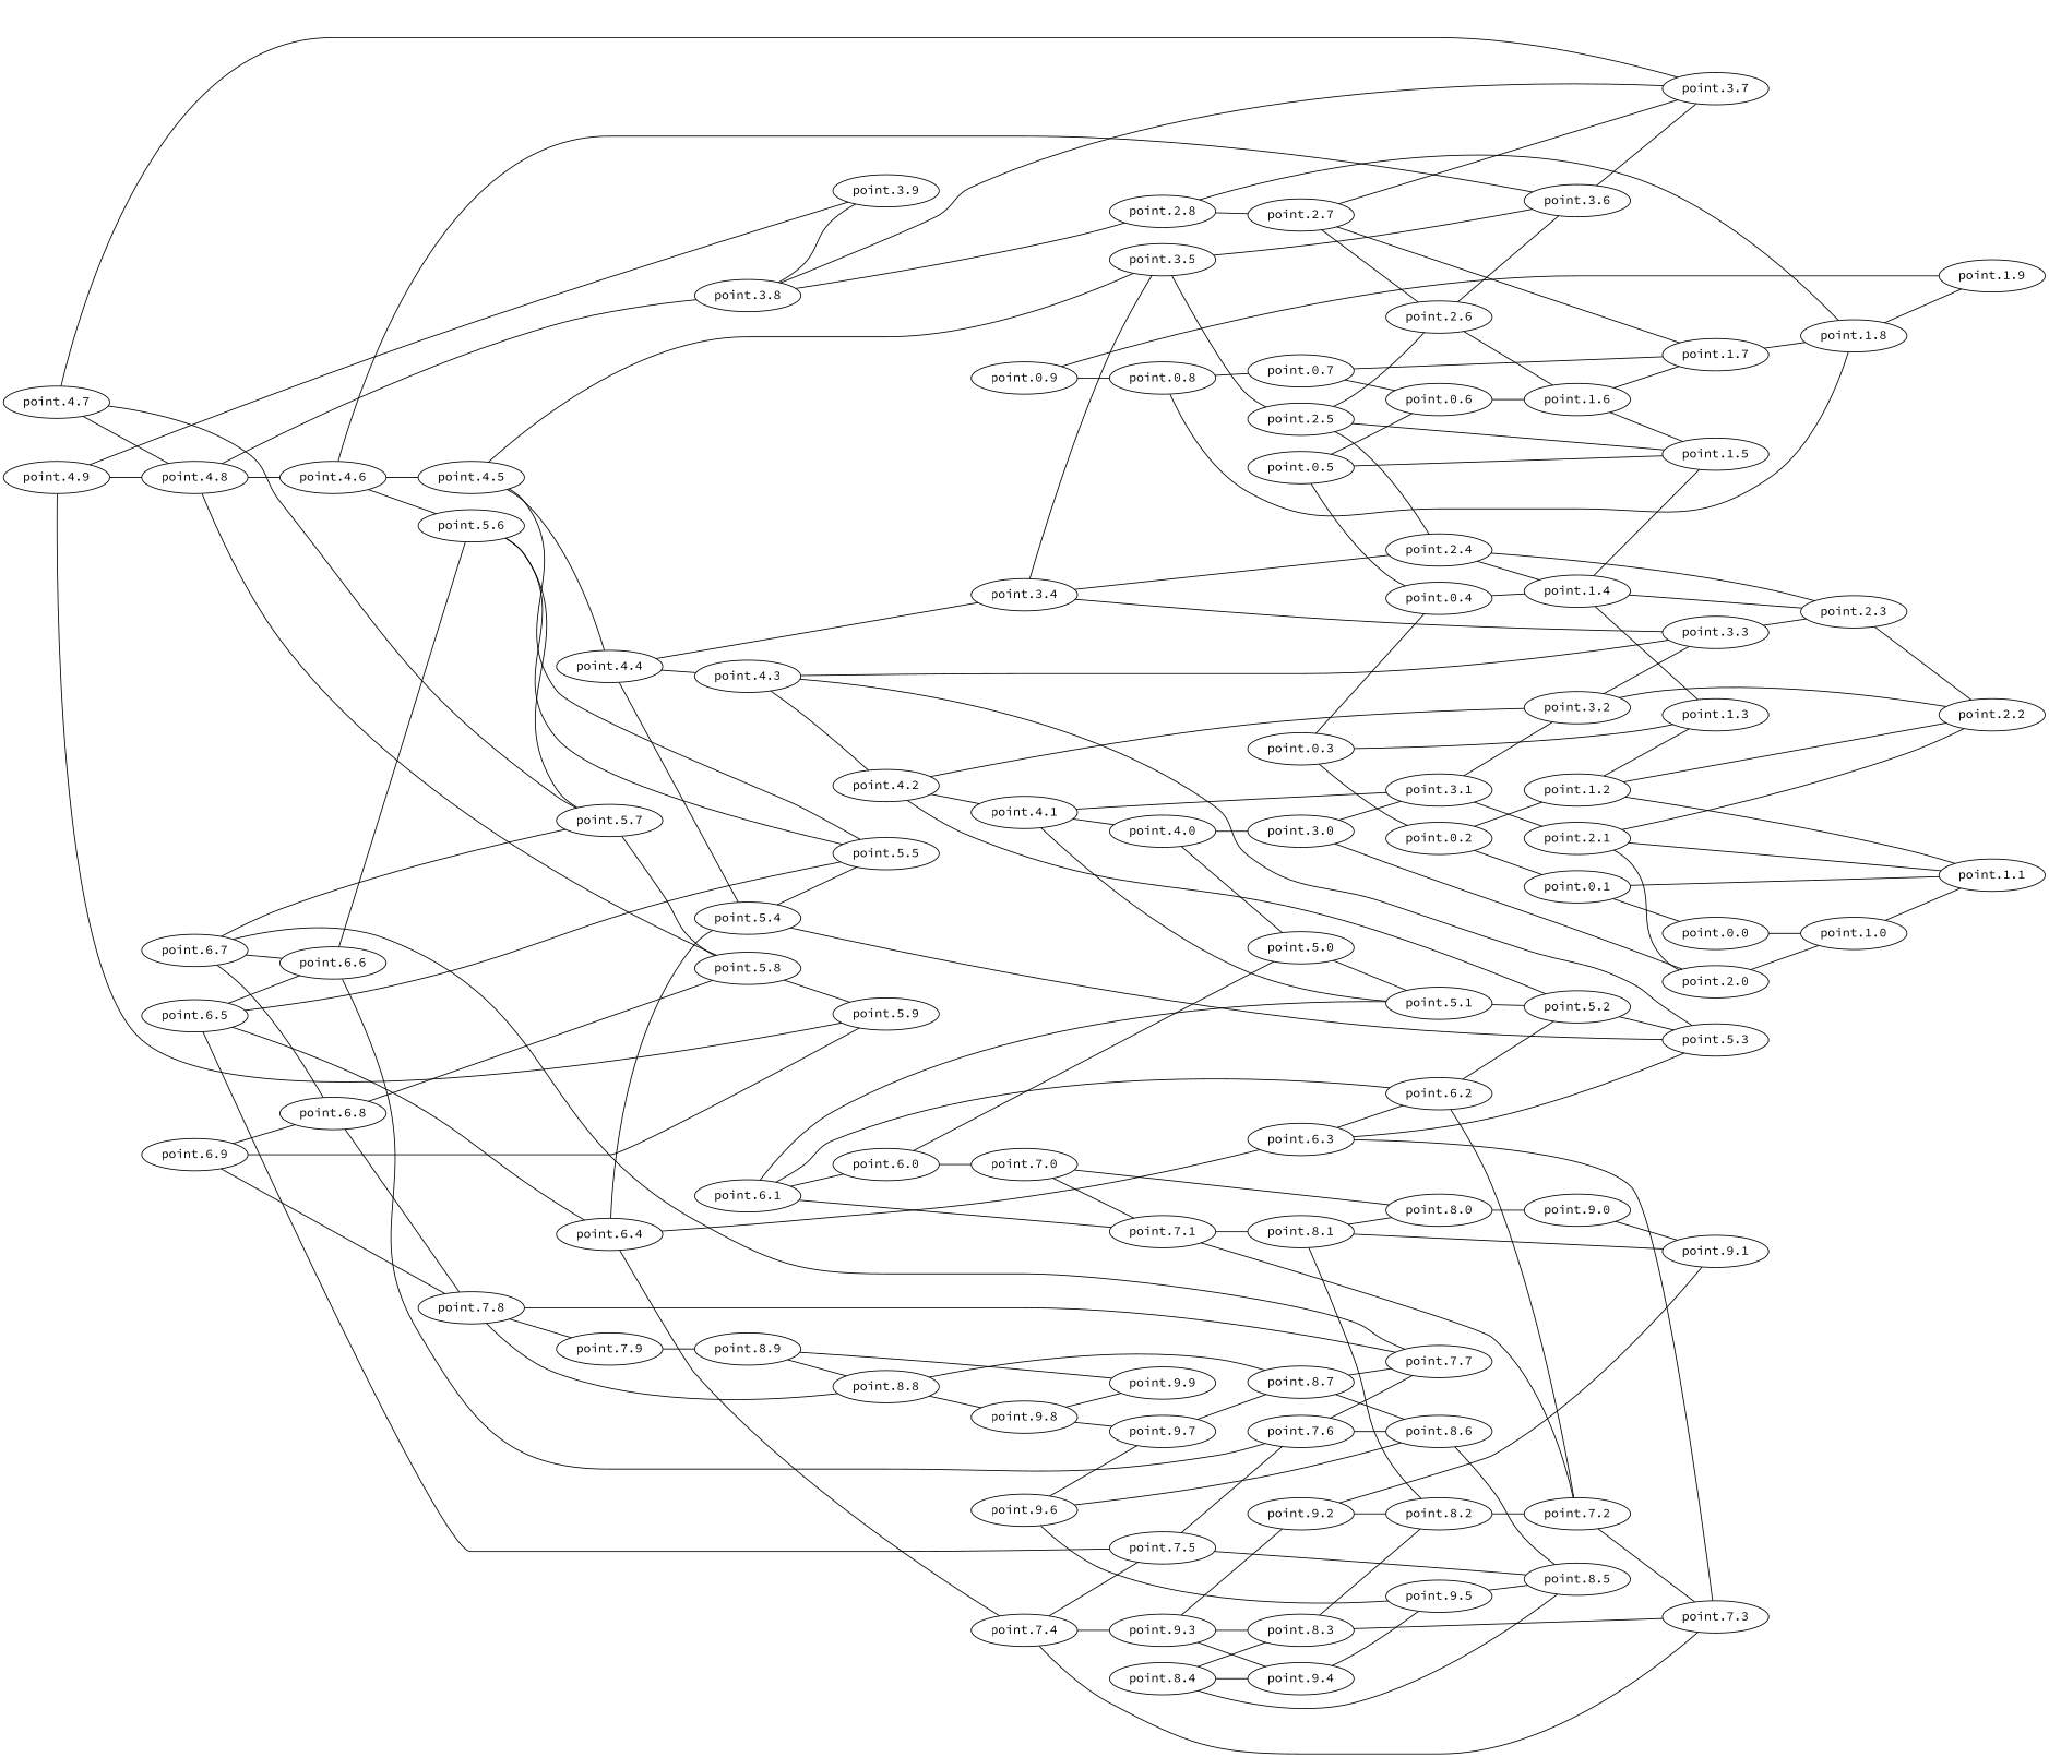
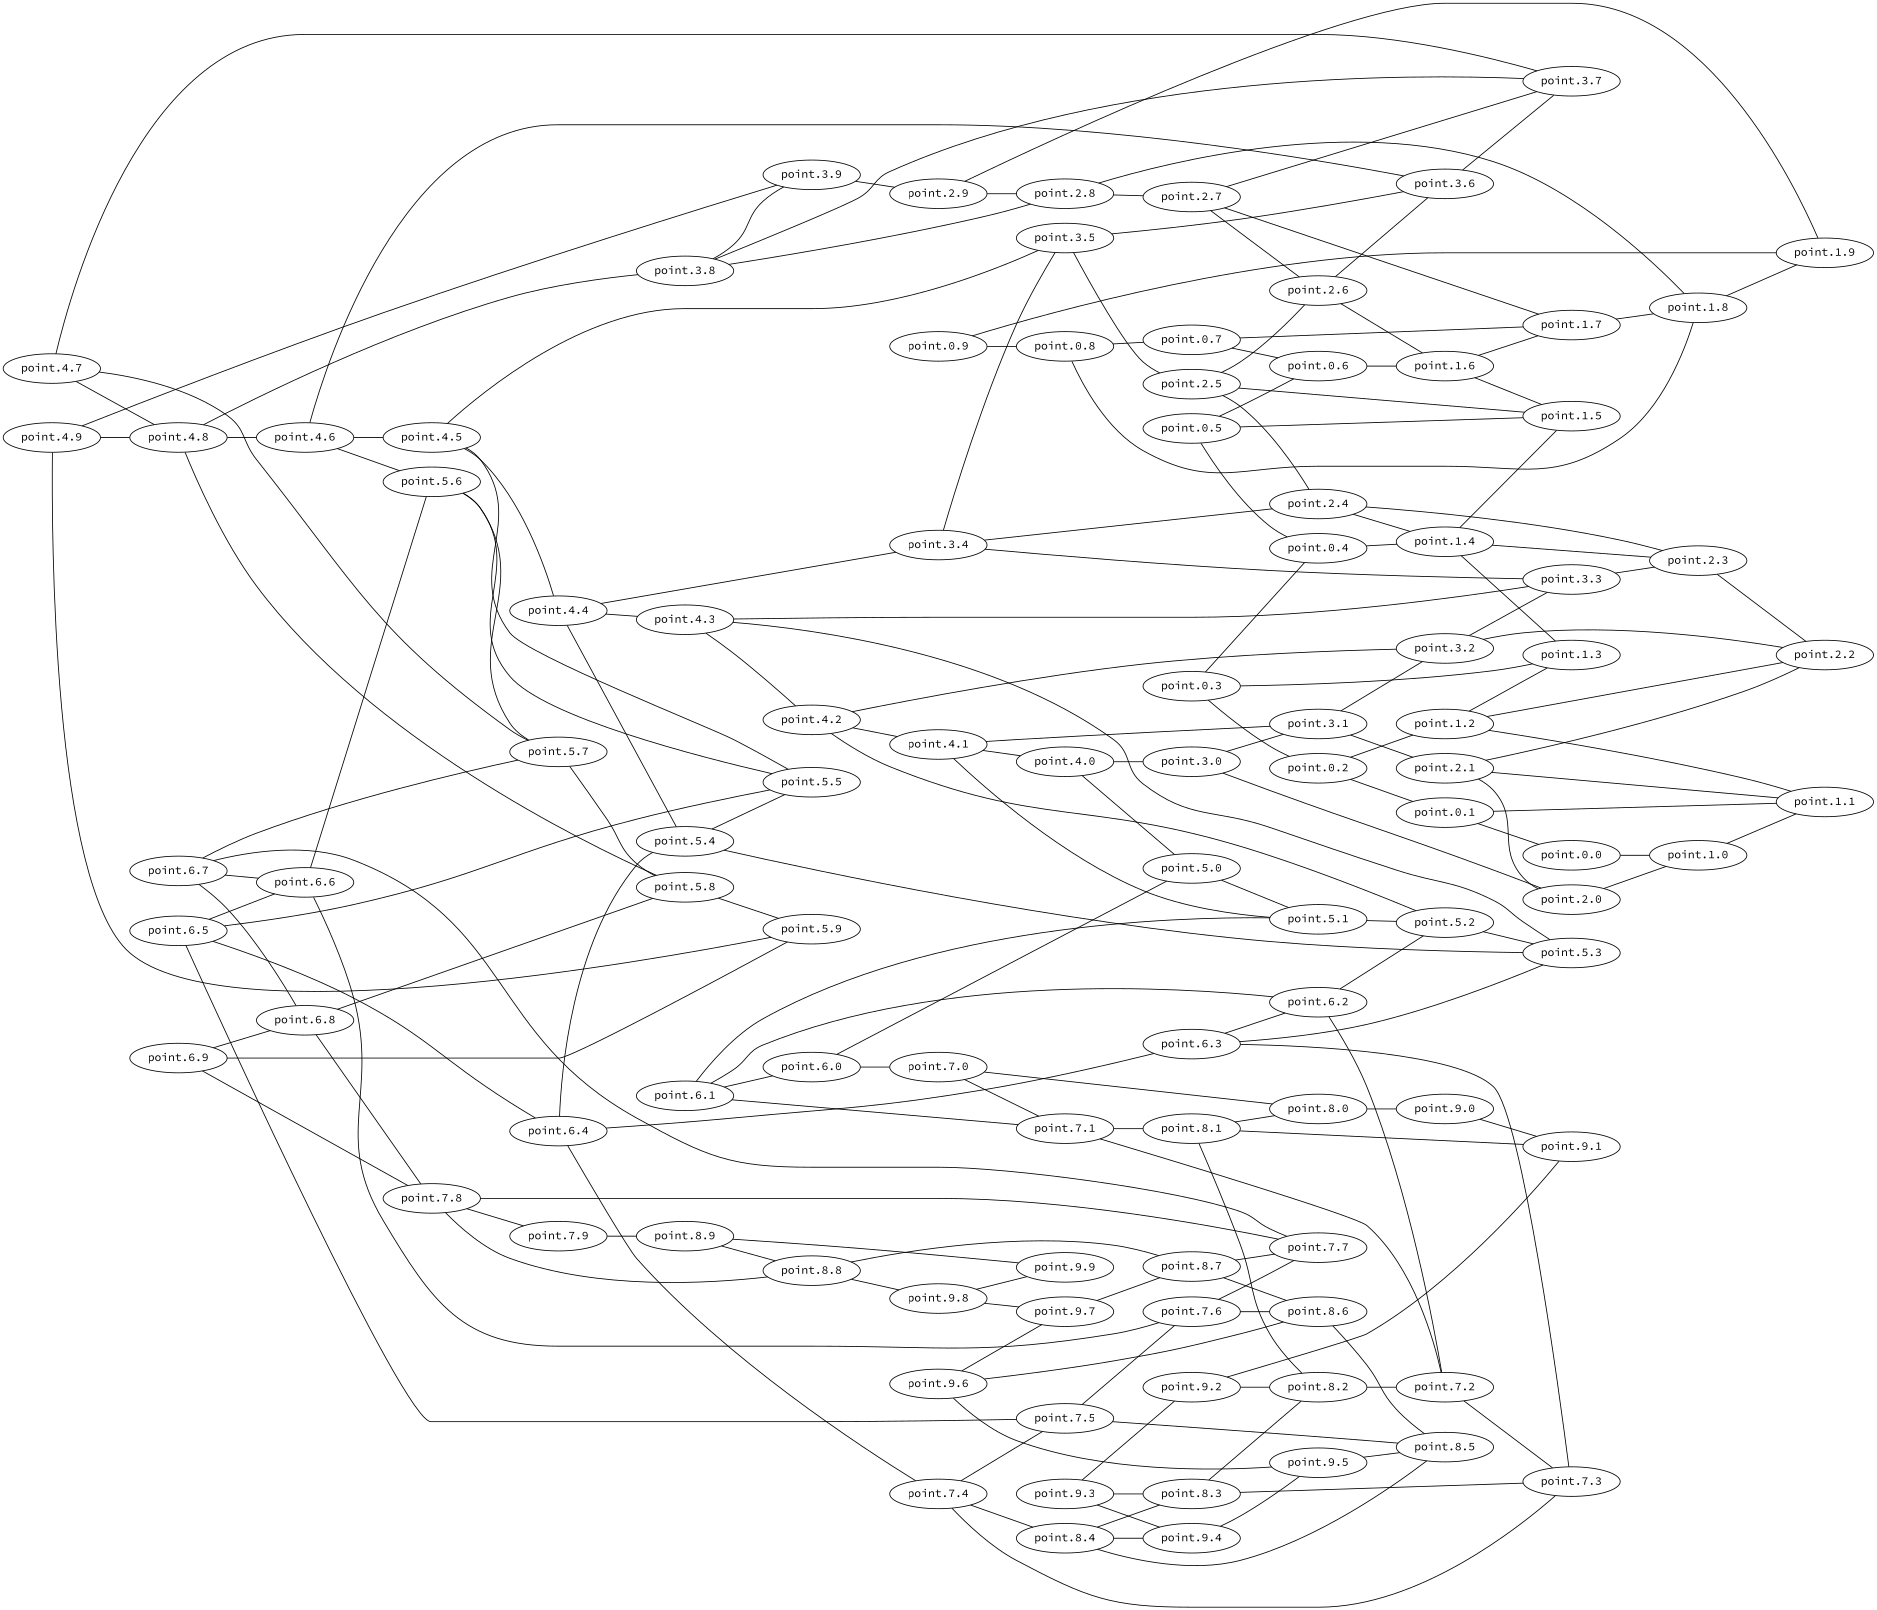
  strict graph {
    fontname="Source Code Pro"
    rankdir=LR
    node [fontname="Source Code Pro"]
    edge [fontname="Source Code Pro" weight=100]
    "point.4.7"
    "point.3.7"
    "point.5.7"
    "point.4.8"
    "point.4.6"
    "point.3.6"
    "point.5.6"
    "point.4.5"
    "point.5.8"
    "point.3.8"
    "point.5.5"
    "point.3.5"
    "point.4.4"
    "point.5.9"
    "point.3.9"
    "point.2.8"
    "point.2.5"
    "point.3.4"
    "point.4.3"
    "point.5.4"
    "point.2.4"
    "point.1.5"
    "point.2.6"
    "point.3.3"
    "point.5.3"
    "point.4.2"
    "point.2.3"
    "point.1.4"
    "point.5.2"
    "point.4.1"
    "point.3.2"
    "point.5.1"
    "point.3.1"
    "point.4.0"
    "point.2.2"
    "point.2.1"
    "point.5.0"
    "point.3.0"
    "point.2.0"
    "point.1.1"
    "point.1.0"
    "point.4.9"
+   "point.2.9"
    "point.1.9"
    "point.1.8"
    "point.2.7"
    "point.6.5"
    "point.6.4"
    "point.6.6"
    "point.7.5"
    "point.7.4"
    "point.6.3"
    "point.7.6"
    "point.8.5"
    "point.7.3"
    "point.8.4"
    "point.6.2"
    "point.7.7"
    "point.8.6"
    "point.8.3"
    "point.9.4"
    "point.7.2"
    "point.6.7"
    "point.6.8"
    "point.7.8"
    "point.7.9"
    "point.8.8"
    "point.6.1"
    "point.7.1"
    "point.6.0"
    "point.8.1"
    "point.7.0"
    "point.8.0"
    "point.8.2"
    "point.9.1"
    "point.9.0"
    "point.6.9"
    "point.8.9"
    "point.9.9"
    "point.8.7"
    "point.9.8"
    "point.9.3"
    "point.9.2"
    "point.9.5"
    "point.1.3"
    "point.1.6"
    "point.0.9"
    "point.0.8"
    "point.0.7"
    "point.0.6"
    "point.1.7"
    "point.0.3"
    "point.0.2"
    "point.0.4"
    "point.0.1"
    "point.1.2"
    "point.0.0"
    "point.0.5"
    "point.9.7"
    "point.9.6"
    "point.4.7" -- "point.3.7"
    "point.4.7" -- "point.5.7"
    "point.4.7" -- "point.4.8"
    "point.5.7" -- "point.5.8"
    "point.4.8" -- "point.4.6"
    "point.4.8" -- "point.5.8"
    "point.4.8" -- "point.3.8"
    "point.4.6" -- "point.3.6"
    "point.4.6" -- "point.5.6"
    "point.4.6" -- "point.4.5"
    "point.3.6" -- "point.3.7"
    "point.5.6" -- "point.5.7"
    "point.5.6" -- "point.5.5"
    "point.4.5" -- "point.5.5"
    "point.4.5" -- "point.3.5"
    "point.4.5" -- "point.4.4"
    "point.5.8" -- "point.5.9"
    "point.3.8" -- "point.3.7"
    "point.3.8" -- "point.3.9"
    "point.3.8" -- "point.2.8"
    "point.3.5" -- "point.3.6"
    "point.3.5" -- "point.2.5"
    "point.4.4" -- "point.3.4"
    "point.4.4" -- "point.4.3"
    "point.4.4" -- "point.5.4"
+   "point.3.9" -- "point.2.9"
    "point.2.8" -- "point.1.8"
    "point.2.8" -- "point.2.7"
    "point.2.5" -- "point.2.4"
    "point.2.5" -- "point.1.5"
    "point.2.5" -- "point.2.6"
    "point.3.4" -- "point.3.5"
    "point.3.4" -- "point.2.4"
    "point.3.4" -- "point.3.3"
    "point.4.3" -- "point.3.3"
    "point.4.3" -- "point.5.3"
    "point.4.3" -- "point.4.2"
    "point.5.4" -- "point.5.5"
    "point.5.4" -- "point.5.3"
    "point.2.4" -- "point.2.3"
    "point.2.4" -- "point.1.4"
    "point.2.6" -- "point.3.6"
    "point.2.6" -- "point.1.6"
    "point.3.3" -- "point.2.3"
    "point.4.2" -- "point.5.2"
    "point.4.2" -- "point.4.1"
    "point.4.2" -- "point.3.2"
    "point.2.3" -- "point.2.2"
    "point.1.4" -- "point.1.5"
    "point.1.4" -- "point.2.3"
    "point.1.4" -- "point.1.3"
    "point.5.2" -- "point.5.3"
    "point.4.1" -- "point.5.1"
    "point.4.1" -- "point.3.1"
    "point.4.1" -- "point.4.0"
    "point.3.2" -- "point.3.3"
    "point.3.2" -- "point.2.2"
    "point.5.1" -- "point.5.2"
    "point.3.1" -- "point.3.2"
    "point.3.1" -- "point.2.1"
    "point.4.0" -- "point.5.0"
    "point.4.0" -- "point.3.0"
    "point.2.1" -- "point.2.2"
    "point.2.1" -- "point.2.0"
    "point.2.1" -- "point.1.1"
    "point.5.0" -- "point.5.1"
    "point.3.0" -- "point.3.1"
    "point.3.0" -- "point.2.0"
    "point.2.0" -- "point.1.0"
    "point.1.0" -- "point.1.1"
    "point.4.9" -- "point.4.8"
    "point.4.9" -- "point.5.9"
    "point.4.9" -- "point.3.9"
+   "point.2.9" -- "point.2.8"
+   "point.2.9" -- "point.1.9"
    "point.1.8" -- "point.1.9"
    "point.2.7" -- "point.3.7"
    "point.2.7" -- "point.2.6"
    "point.2.7" -- "point.1.7"
    "point.6.5" -- "point.5.5"
    "point.6.5" -- "point.6.4"
    "point.6.5" -- "point.6.6"
    "point.6.5" -- "point.7.5"
    "point.6.4" -- "point.5.4"
    "point.6.4" -- "point.7.4"
    "point.6.4" -- "point.6.3"
    "point.6.6" -- "point.5.6"
    "point.6.6" -- "point.7.6"
    "point.7.5" -- "point.7.6"
    "point.7.5" -- "point.8.5"
    "point.7.4" -- "point.7.5"
    "point.7.4" -- "point.7.3"
-   "point.7.4" -- "point.9.3"
+   "point.7.4" -- "point.8.4"
    "point.6.3" -- "point.5.3"
    "point.6.3" -- "point.7.3"
    "point.6.3" -- "point.6.2"
    "point.7.6" -- "point.7.7"
    "point.7.6" -- "point.8.6"
    "point.8.4" -- "point.8.5"
    "point.8.4" -- "point.8.3"
    "point.8.4" -- "point.9.4"
    "point.6.2" -- "point.5.2"
    "point.6.2" -- "point.7.2"
    "point.8.6" -- "point.8.5"
    "point.8.3" -- "point.7.3"
    "point.8.3" -- "point.8.2"
    "point.9.4" -- "point.9.5"
    "point.7.2" -- "point.7.3"
    "point.6.7" -- "point.5.7"
    "point.6.7" -- "point.6.6"
    "point.6.7" -- "point.7.7"
    "point.6.7" -- "point.6.8"
    "point.6.8" -- "point.5.8"
    "point.6.8" -- "point.7.8"
    "point.7.8" -- "point.7.7"
    "point.7.8" -- "point.7.9"
    "point.7.8" -- "point.8.8"
    "point.7.9" -- "point.8.9"
    "point.8.8" -- "point.8.7"
    "point.8.8" -- "point.9.8"
    "point.6.1" -- "point.5.1"
    "point.6.1" -- "point.6.2"
    "point.6.1" -- "point.7.1"
    "point.6.1" -- "point.6.0"
    "point.7.1" -- "point.7.2"
    "point.7.1" -- "point.8.1"
    "point.6.0" -- "point.5.0"
    "point.6.0" -- "point.7.0"
    "point.8.1" -- "point.8.0"
    "point.8.1" -- "point.8.2"
    "point.8.1" -- "point.9.1"
    "point.7.0" -- "point.7.1"
    "point.7.0" -- "point.8.0"
    "point.8.0" -- "point.9.0"
    "point.8.2" -- "point.7.2"
    "point.9.0" -- "point.9.1"
    "point.6.9" -- "point.5.9"
    "point.6.9" -- "point.6.8"
    "point.6.9" -- "point.7.8"
    "point.8.9" -- "point.8.8"
    "point.8.9" -- "point.9.9"
    "point.8.7" -- "point.7.7"
    "point.8.7" -- "point.8.6"
    "point.9.8" -- "point.9.9"
    "point.9.8" -- "point.9.7"
    "point.9.3" -- "point.8.3"
    "point.9.3" -- "point.9.4"
    "point.9.3" -- "point.9.2"
    "point.9.2" -- "point.8.2"
    "point.9.2" -- "point.9.1"
    "point.9.5" -- "point.8.5"
    "point.1.6" -- "point.1.5"
    "point.1.6" -- "point.1.7"
    "point.0.9" -- "point.1.9"
    "point.0.9" -- "point.0.8"
    "point.0.8" -- "point.1.8"
    "point.0.8" -- "point.0.7"
    "point.0.7" -- "point.0.6"
    "point.0.7" -- "point.1.7"
    "point.0.6" -- "point.1.6"
    "point.1.7" -- "point.1.8"
    "point.0.3" -- "point.1.3"
    "point.0.3" -- "point.0.2"
    "point.0.3" -- "point.0.4"
    "point.0.2" -- "point.0.1"
    "point.0.2" -- "point.1.2"
    "point.0.4" -- "point.1.4"
    "point.0.1" -- "point.1.1"
    "point.0.1" -- "point.0.0"
    "point.1.2" -- "point.2.2"
    "point.1.2" -- "point.1.1"
    "point.1.2" -- "point.1.3"
    "point.0.0" -- "point.1.0"
    "point.0.5" -- "point.1.5"
    "point.0.5" -- "point.0.6"
    "point.0.5" -- "point.0.4"
    "point.9.7" -- "point.8.7"
    "point.9.6" -- "point.8.6"
    "point.9.6" -- "point.9.5"
    "point.9.6" -- "point.9.7"
  }
